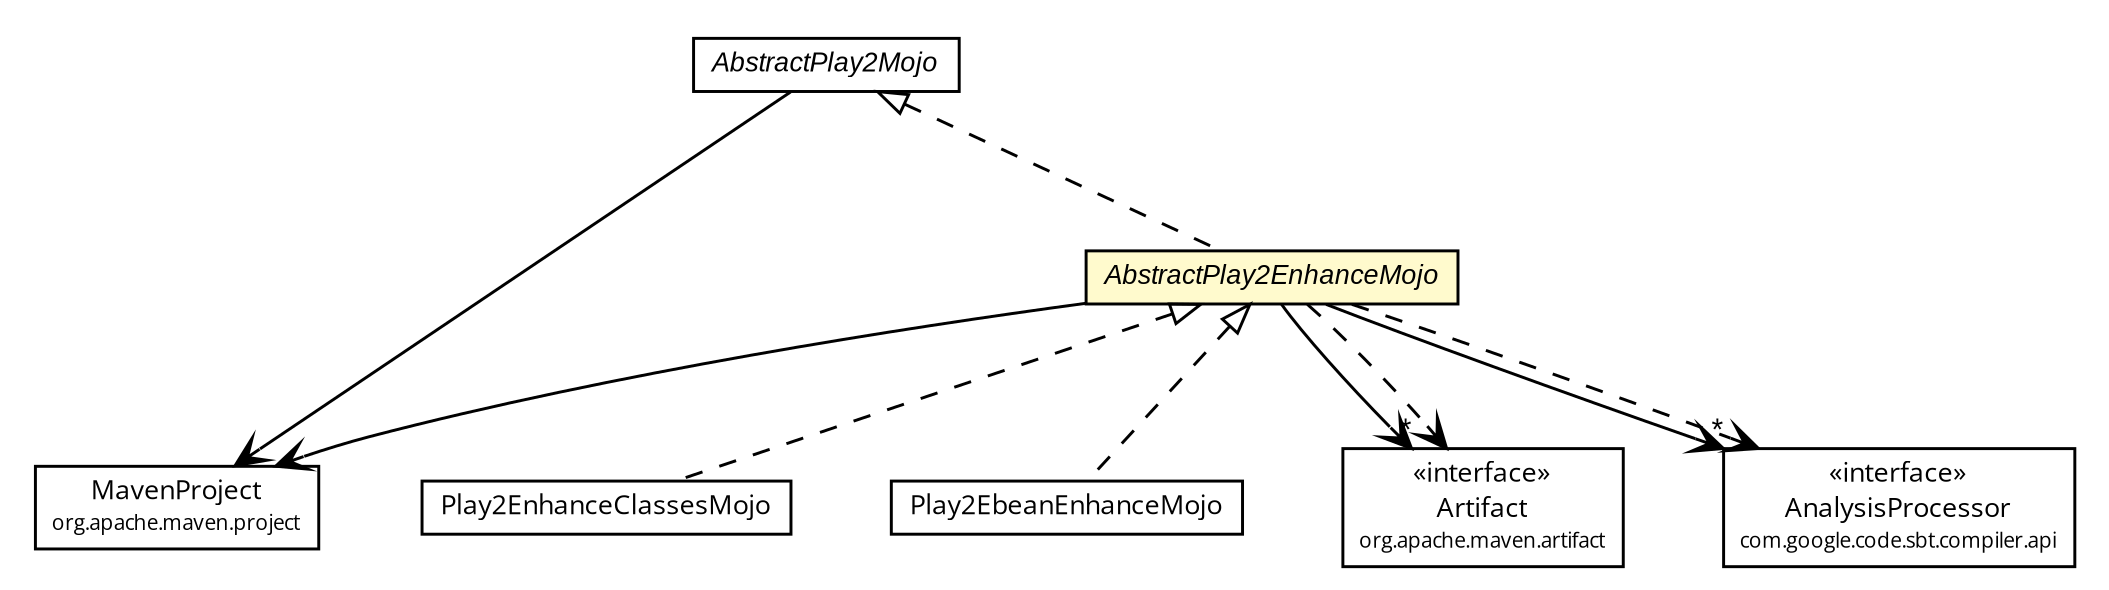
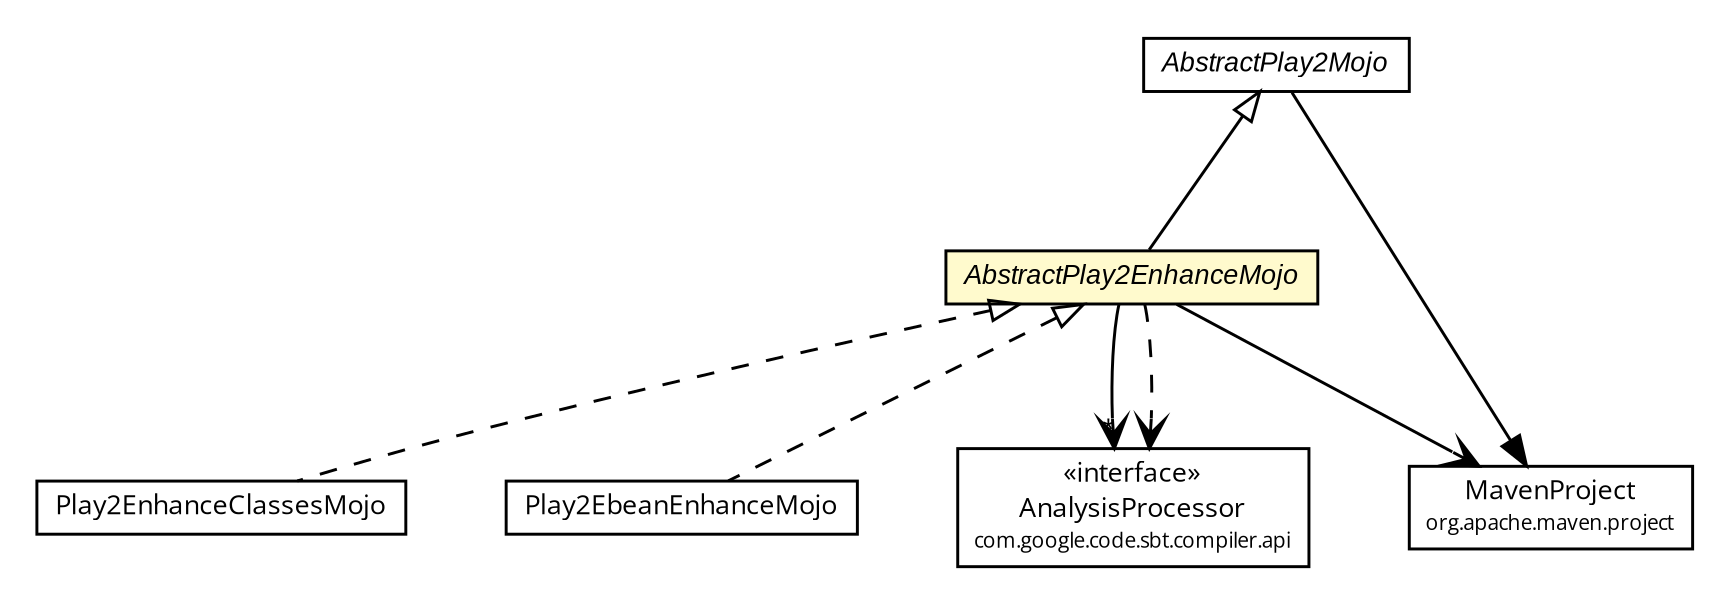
  digraph {
    fontname="Open Sans"
    nodesep=0.25
    ranksep=0.5
    node [fontcolor=black fontname="Open Sans" fontsize=9.0 shape=plaintext]
    edge [fontname="Open Sans" fontsize=10.0 headport=p labelfontname=arial labelfontsize=10 tailport=p arrowhead=open color=black fontcolor=black]
    n1 [label=<<table title="com.google.code.play2.plugin.Play2EnhanceClassesMojo" border="0" cellborder="1" cellspacing="0" cellpadding="2" port="p" href="./Play2EnhanceClassesMojo.html"> 		<tr><td><table border="0" cellspacing="0" cellpadding="1"> <tr><td align="center" balign="center"> Play2EnhanceClassesMojo </td></tr> 		</table></td></tr> 		</table>>]
    n2 [label=<<table title="com.google.code.play2.plugin.Play2EbeanEnhanceMojo" border="0" cellborder="1" cellspacing="0" cellpadding="2" port="p" href="./Play2EbeanEnhanceMojo.html"> 		<tr><td><table border="0" cellspacing="0" cellpadding="1"> <tr><td align="center" balign="center"> Play2EbeanEnhanceMojo </td></tr> 		</table></td></tr> 		</table>>]
    n3 [label=<<table title="com.google.code.play2.plugin.AbstractPlay2Mojo" border="0" cellborder="1" cellspacing="0" cellpadding="2" port="p" href="./AbstractPlay2Mojo.html"> 		<tr><td><table border="0" cellspacing="0" cellpadding="1"> <tr><td align="center" balign="center"><font face="arial italic"> AbstractPlay2Mojo </font></td></tr> 		</table></td></tr> 		</table>>]
    n4 [label=<<table title="com.google.code.play2.plugin.AbstractPlay2EnhanceMojo" border="0" cellborder="1" cellspacing="0" cellpadding="2" port="p" bgcolor="lemonChiffon" href="./AbstractPlay2EnhanceMojo.html"> 		<tr><td><table border="0" cellspacing="0" cellpadding="1"> <tr><td align="center" balign="center"><font face="arial italic"> AbstractPlay2EnhanceMojo </font></td></tr> 		</table></td></tr> 		</table>>]
    n5 [label=<<table title="org.apache.maven.project.MavenProject" border="0" cellborder="1" cellspacing="0" cellpadding="2" port="p" href="http://maven.apache.org/ref/3.0/maven-core/apidocs/org/apache/maven/project/MavenProject.html"> 		<tr><td><table border="0" cellspacing="0" cellpadding="1"> <tr><td align="center" balign="center"> MavenProject </td></tr> <tr><td align="center" balign="center"><font point-size="7.0"> org.apache.maven.project </font></td></tr> 		</table></td></tr> 		</table>>]
-   n6 [label=<<table title="org.apache.maven.artifact.Artifact" border="0" cellborder="1" cellspacing="0" cellpadding="2" port="p" href="http://maven.apache.org/ref/3.0/maven-artifact/apidocs/org/apache/maven/artifact/Artifact.html"> 		<tr><td><table border="0" cellspacing="0" cellpadding="1"> <tr><td align="center" balign="center"> &#171;interface&#187; </td></tr> <tr><td align="center" balign="center"> Artifact </td></tr> <tr><td align="center" balign="center"><font point-size="7.0"> org.apache.maven.artifact </font></td></tr> 		</table></td></tr> 		</table>>]
    n7 [label=<<table title="com.google.code.sbt.compiler.api.AnalysisProcessor" border="0" cellborder="1" cellspacing="0" cellpadding="2" port="p" href="http://sbt-compiler-maven-plugin.github.io/sbt-compiler-maven-plugin/1.0.0-beta8/sbt-compiler-api/apidocs/com/google/code/sbt/compiler/api/AnalysisProcessor.html"> 		<tr><td><table border="0" cellspacing="0" cellpadding="1"> <tr><td align="center" balign="center"> &#171;interface&#187; </td></tr> <tr><td align="center" balign="center"> AnalysisProcessor </td></tr> <tr><td align="center" balign="center"><font point-size="7.0"> com.google.code.sbt.compiler.api </font></td></tr> 		</table></td></tr> 		</table>>]
-   n3 -> n4 [arrowtail=empty dir=back fontsize=10 style=dashed arrowhead="" color="" fontcolor=""]
-   n3 -> n5
+   n3 -> n4 [arrowtail=empty dir=back fontsize=10 arrowhead="" color="" fontcolor=""]
+   n3 -> n5 [arrowhead=normal]
    n4 -> n1 [arrowtail=empty dir=back fontsize=10 style=dashed arrowhead="" color="" fontcolor=""]
    n4 -> n2 [arrowtail=empty dir=back fontsize=10 style=dashed arrowhead="" color="" fontcolor=""]
    n4 -> n5 [style=solid]
-   n4 -> n6 [headlabel="*"]
-   n4 -> n6 [style=dashed]
    n4 -> n7 [headlabel="*"]
    n4 -> n7 [style=dashed]
  }
